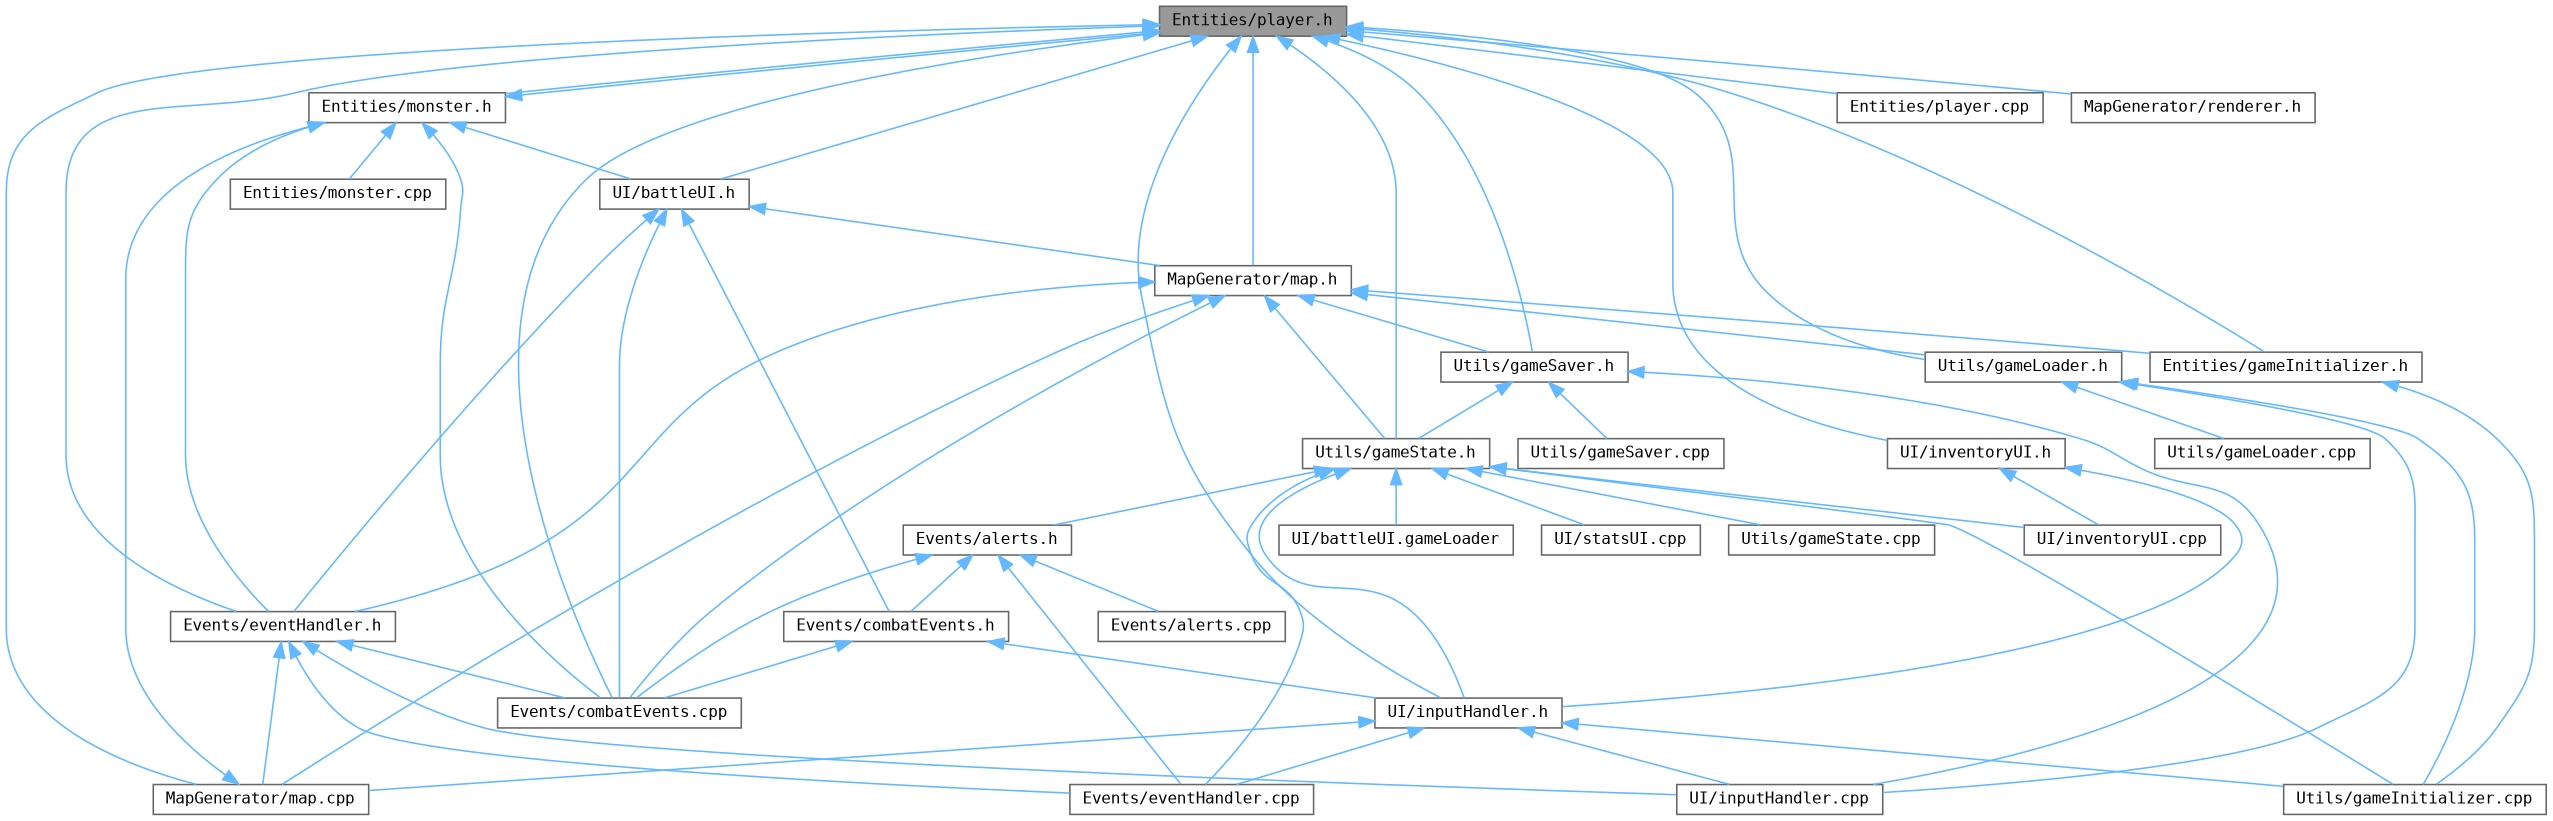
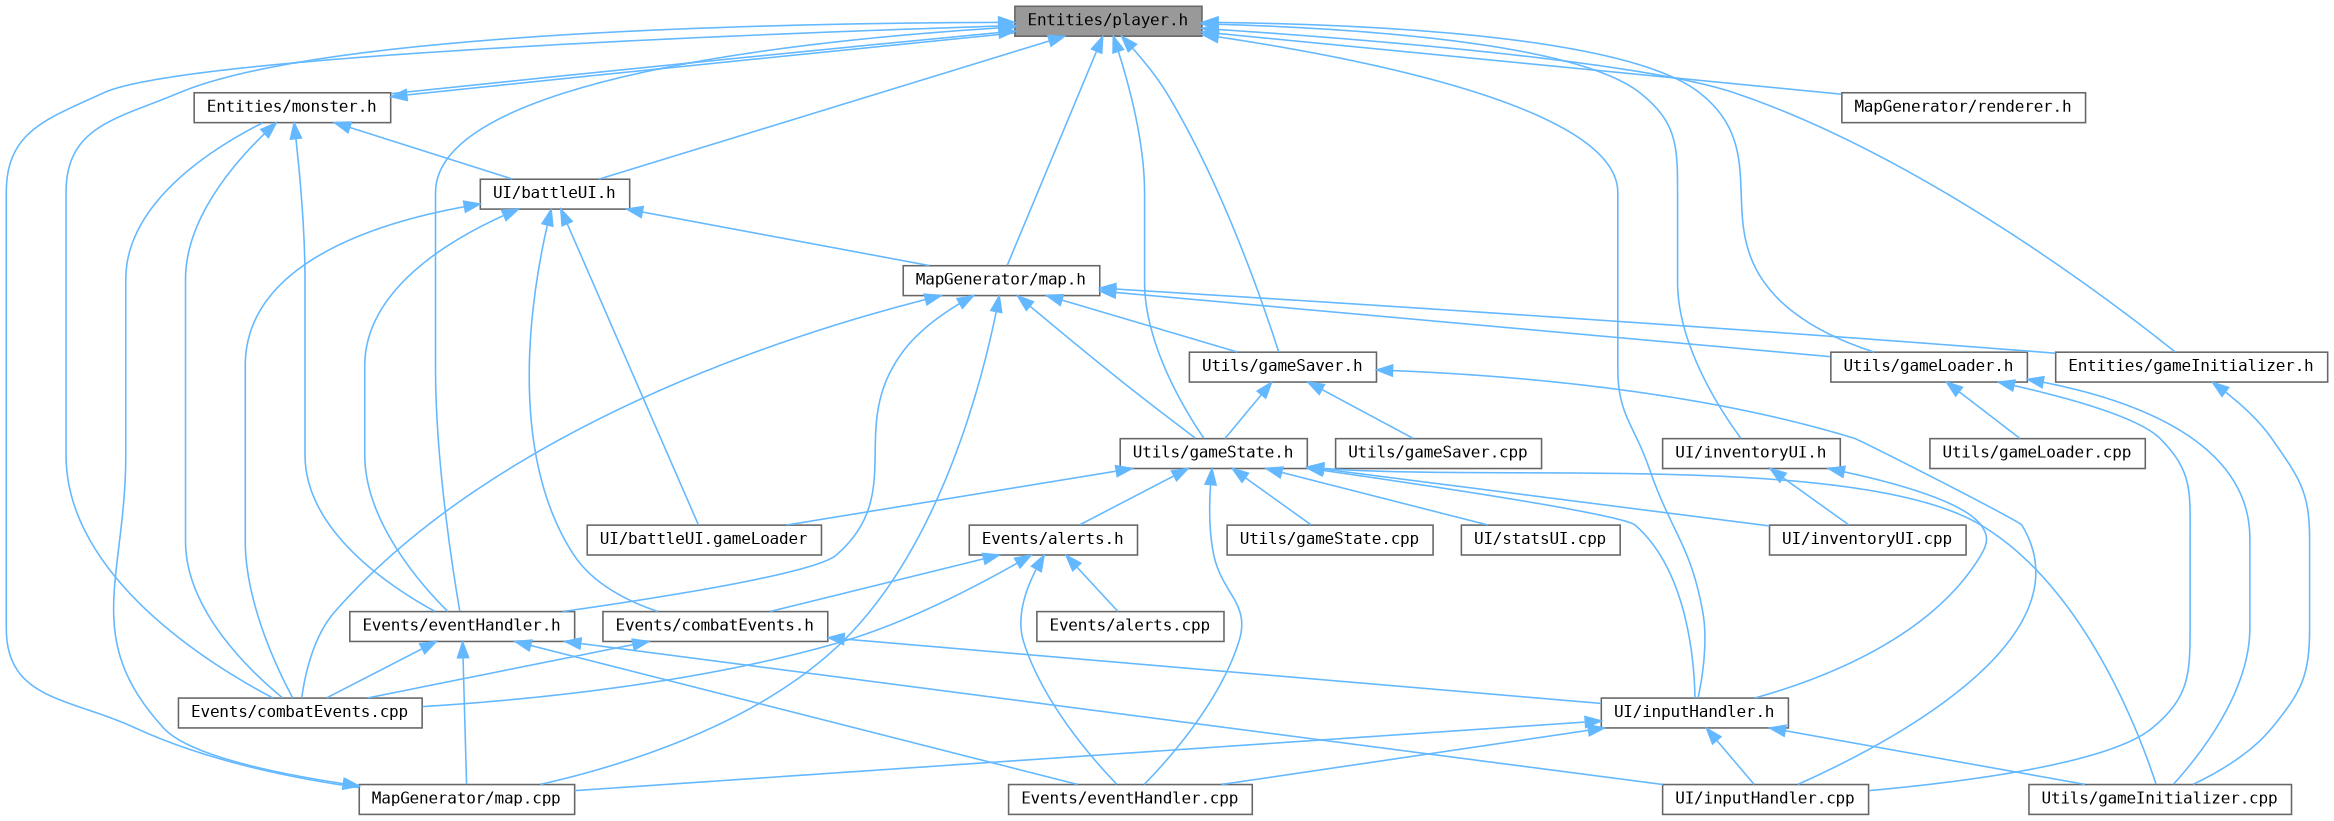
  digraph {
    fontname="DejaVu Sans Mono"
    node [color=grey40 fillcolor=white fontname="DejaVu Sans Mono" fontsize=10 shape=box style=filled]
    edge [color=steelblue1 dir=back fontname="DejaVu Sans Mono" fontsize=10 labelfontname=Helvetica labelfontsize=10 style=solid]
    n1 [color=gray40 fillcolor=grey60 fontcolor=black height=0.2 label="Entities/player.h" width=0.4]
    n2 [height=0.2 label="Entities/monster.h" width=0.4]
    n3 [height=0.2 label="Events/combatEvents.cpp" width=0.4]
    n4 [height=0.2 label="Events/eventHandler.h" width=0.4]
    n5 [height=0.2 label="MapGenerator/map.cpp" width=0.4]
    n6 [height=0.2 label="UI/battleUI.h" width=0.4]
    n7 [height=0.2 label="UI/inputHandler.h" width=0.4]
    n8 [height=0.2 label="MapGenerator/map.h" width=0.4]
    n9 [height=0.2 label="Entities/gameInitializer.h" width=0.4]
    n10 [height=0.2 label="Utils/gameLoader.h" width=0.4]
    n11 [height=0.2 label="Utils/gameSaver.h" width=0.4]
    n12 [height=0.2 label="Utils/gameState.h" width=0.4]
-   n13 [height=0.2 label="Entities/player.cpp" width=0.4]
    n14 [height=0.2 label="MapGenerator/renderer.h" width=0.4]
    n15 [height=0.2 label="UI/inventoryUI.h" width=0.4]
-   n16 [height=0.2 label="Entities/monster.cpp" width=0.4]
    n17 [height=0.2 label="Events/eventHandler.cpp" width=0.4]
    n18 [height=0.2 label="UI/inputHandler.cpp" width=0.4]
    n19 [height=0.2 label="Events/combatEvents.h" width=0.4]
    n20 [height=0.2 label="UI/battleUI.gameLoader" width=0.4]
    n21 [height=0.2 label="Utils/gameInitializer.cpp" width=0.4]
    n22 [height=0.2 label="Utils/gameLoader.cpp" width=0.4]
    n23 [height=0.2 label="Utils/gameSaver.cpp" width=0.4]
    n24 [height=0.2 label="Events/alerts.h" width=0.4]
    n25 [height=0.2 label="UI/inventoryUI.cpp" width=0.4]
    n26 [height=0.2 label="UI/statsUI.cpp" width=0.4]
    n27 [height=0.2 label="Utils/gameState.cpp" width=0.4]
    n28 [height=0.2 label="Events/alerts.cpp" width=0.4]
    n1 -> n2
    n1 -> n3
    n1 -> n4
    n1 -> n5
    n1 -> n6
    n1 -> n7
    n1 -> n8
    n1 -> n9
    n1 -> n10
    n1 -> n11
    n1 -> n12
-   n1 -> n13
    n1 -> n14
    n1 -> n15
    n2 -> n1
    n2 -> n3
    n2 -> n4
    n2 -> n6
-   n2 -> n16
    n4 -> n3
    n4 -> n5
    n4 -> n17
    n4 -> n18
    n5 -> n2
    n6 -> n3
    n6 -> n4
    n6 -> n8
    n6 -> n19
+   n6 -> n20
    n7 -> n5
    n7 -> n17
    n7 -> n18
    n7 -> n21
    n8 -> n3
    n8 -> n4
    n8 -> n5
    n8 -> n9
    n8 -> n10
    n8 -> n11
    n8 -> n12
    n9 -> n21
    n10 -> n18
    n10 -> n21
    n10 -> n22
    n11 -> n12
    n11 -> n18
    n11 -> n23
    n12 -> n7
    n12 -> n17
    n12 -> n20
    n12 -> n21
    n12 -> n24
    n12 -> n25
    n12 -> n26
    n12 -> n27
    n15 -> n7
    n15 -> n25
    n19 -> n3
    n19 -> n7
    n24 -> n3
    n24 -> n17
    n24 -> n19
    n24 -> n28
  }
